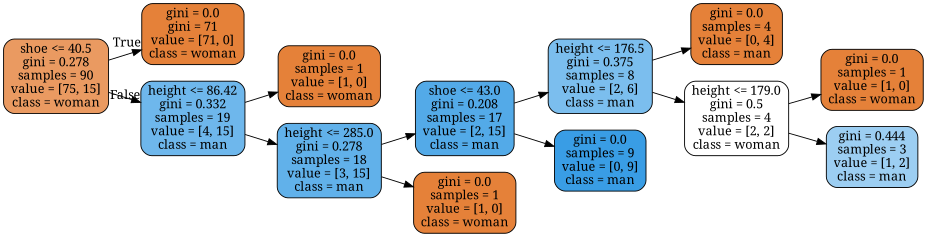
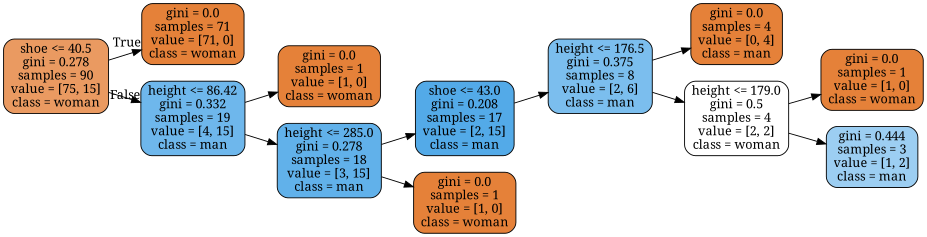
  digraph {
    fontname="Noto Serif"
    rankdir=LR
    node [color=black fillcolor="#e58139" fontname="Noto Serif" shape=box style="filled, rounded"]
    edge [fontname="Noto Serif"]
    n1 [fillcolor="#ea9a61" label="shoe <= 40.5\ngini = 0.278\nsamples = 90\nvalue = [75, 15]\nclass = woman"]
-   n2 [label="gini = 0.0\ngini = 71\nvalue = [71, 0]\nclass = woman"]
+   n2 [label="gini = 0.0\nsamples = 71\nvalue = [71, 0]\nclass = woman"]
    n3 [fillcolor="#6eb7ec" label="height <= 86.42\ngini = 0.332\nsamples = 19\nvalue = [4, 15]\nclass = man"]
    n4 [label="gini = 0.0\nsamples = 1\nvalue = [1, 0]\nclass = woman"]
    n5 [fillcolor="#61b1ea" label="height <= 285.0\ngini = 0.278\nsamples = 18\nvalue = [3, 15]\nclass = man"]
    n6 [fillcolor="#53aae8" label="shoe <= 43.0\ngini = 0.208\nsamples = 17\nvalue = [2, 15]\nclass = man"]
    n7 [label="gini = 0.0\nsamples = 1\nvalue = [1, 0]\nclass = woman"]
    n8 [fillcolor="#7bbeee" label="height <= 176.5\ngini = 0.375\nsamples = 8\nvalue = [2, 6]\nclass = man"]
-   n9 [fillcolor="#399de5" label="gini = 0.0\nsamples = 9\nvalue = [0, 9]\nclass = man"]
    n10 [label="gini = 0.0\nsamples = 4\nvalue = [0, 4]\nclass = man"]
    n11 [fillcolor="#ffffff" label="height <= 179.0\ngini = 0.5\nsamples = 4\nvalue = [2, 2]\nclass = woman"]
    n12 [label="gini = 0.0\nsamples = 1\nvalue = [1, 0]\nclass = woman"]
    n13 [fillcolor="#9ccef2" label="gini = 0.444\nsamples = 3\nvalue = [1, 2]\nclass = man"]
    n1 -> n2 [headlabel=True labelangle=45 labeldistance=2.5]
    n1 -> n3 [headlabel=False labelangle=-45 labeldistance=2.5]
    n3 -> n4
    n3 -> n5
    n5 -> n6
    n5 -> n7
    n6 -> n8
-   n6 -> n9
    n8 -> n10
    n8 -> n11
    n11 -> n12
    n11 -> n13
  }
